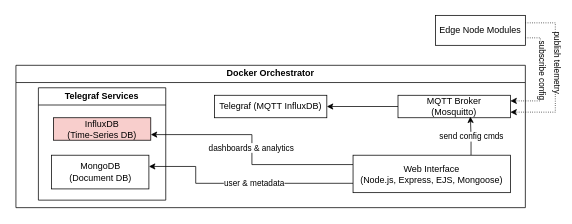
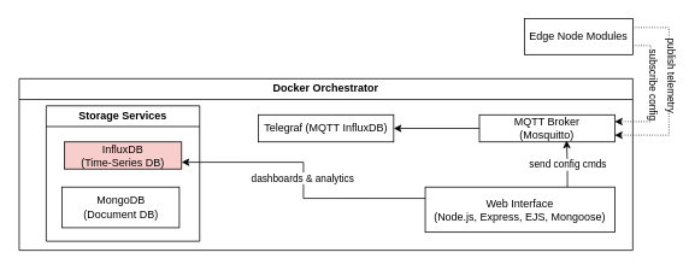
  <mxCell id="0" />
  <mxCell id="1" parent="0" />
  <mxCell id="2" value="Docker Orchestrator" style="swimlane;whiteSpace=wrap;html=1;" vertex="1" parent="1"><mxGeometry x="20" y="86.667" width="680" height="190" as="geometry" /></mxCell>
  <mxCell id="3" style="edgeStyle=orthogonalEdgeStyle;rounded=0;orthogonalLoop=1;jettySize=auto;html=1;exitX=0;exitY=0.5;exitDx=0;exitDy=0;entryX=1;entryY=0.5;entryDx=0;entryDy=0;" edge="1" parent="2" source="4" target="5"><mxGeometry relative="1" as="geometry" /></mxCell>
  <mxCell id="4" value="MQTT Broker&lt;div&gt;(Mosquitto)&lt;/div&gt;" style="rounded=0;whiteSpace=wrap;html=1;" vertex="1" parent="2"><mxGeometry x="510" y="40" width="150" height="30" as="geometry" /></mxCell>
  <mxCell id="5" value="Telegraf (MQTT InfluxDB)" style="rounded=0;whiteSpace=wrap;html=1;" vertex="1" parent="2"><mxGeometry x="265" y="40" width="150" height="30" as="geometry" /></mxCell>
- <mxCell id="6" value="Telegraf Services" style="swimlane;whiteSpace=wrap;html=1;" vertex="1" parent="2"><mxGeometry x="30" y="30" width="170" height="150" as="geometry" /></mxCell>
+ <mxCell id="6" value="Storage Services" style="swimlane;whiteSpace=wrap;html=1;" vertex="1" parent="2"><mxGeometry x="30" y="30" width="170" height="150" as="geometry" /></mxCell>
  <mxCell id="7" value="InfluxDB&lt;div&gt;(Time-Series DB)&lt;/div&gt;" style="rounded=0;whiteSpace=wrap;html=1;fillColor=#f8cecc;" vertex="1" parent="6"><mxGeometry x="20" y="40" width="130" height="30" as="geometry" /></mxCell>
  <mxCell id="8" value="MongoDB&lt;div&gt;(Document DB)&lt;/div&gt;" style="rounded=0;whiteSpace=wrap;html=1;" vertex="1" parent="6"><mxGeometry x="17.5" y="90" width="130" height="45" as="geometry" /></mxCell>
  <mxCell id="9" style="edgeStyle=orthogonalEdgeStyle;rounded=0;orthogonalLoop=1;jettySize=auto;html=1;exitX=0.75;exitY=0;exitDx=0;exitDy=0;entryX=0.644;entryY=0.948;entryDx=0;entryDy=0;entryPerimeter=0;" edge="1" parent="2" source="15" target="4"><mxGeometry relative="1" as="geometry" /></mxCell>
  <mxCell id="10" value="send config cmds" style="edgeLabel;html=1;align=center;verticalAlign=middle;resizable=0;points=[];" vertex="1" connectable="0" parent="9"><mxGeometry x="-0.053" relative="1" as="geometry"><mxPoint as="offset" /></mxGeometry></mxCell>
  <mxCell id="11" style="edgeStyle=orthogonalEdgeStyle;rounded=0;orthogonalLoop=1;jettySize=auto;html=1;exitX=0;exitY=0.25;exitDx=0;exitDy=0;entryX=1;entryY=0.75;entryDx=0;entryDy=0;" edge="1" parent="2" source="15" target="7"><mxGeometry relative="1" as="geometry" /></mxCell>
  <mxCell id="12" value="dashboards &amp;amp; analytics" style="edgeLabel;html=1;align=center;verticalAlign=middle;resizable=0;points=[];" vertex="1" connectable="0" parent="11"><mxGeometry x="0.019" y="2" relative="1" as="geometry"><mxPoint as="offset" /></mxGeometry></mxCell>
- <mxCell id="13" style="edgeStyle=orthogonalEdgeStyle;rounded=0;orthogonalLoop=1;jettySize=auto;html=1;exitX=0;exitY=0.75;exitDx=0;exitDy=0;" edge="1" parent="2" source="15" target="8"><mxGeometry relative="1" as="geometry"><Array as="points"><mxPoint x="240" y="158" /><mxPoint x="240" y="135" /></Array></mxGeometry></mxCell>
- <mxCell id="14" value="user &amp;amp; metadata" style="edgeLabel;html=1;align=center;verticalAlign=middle;resizable=0;points=[];" vertex="1" connectable="0" parent="13"><mxGeometry x="-0.104" y="-1" relative="1" as="geometry"><mxPoint as="offset" /></mxGeometry></mxCell>
  <mxCell id="15" value="Web Interface&lt;div&gt;(Node.js, Express, EJS, Mongoose)&lt;/div&gt;" style="rounded=0;whiteSpace=wrap;html=1;" vertex="1" parent="2"><mxGeometry x="450" y="120" width="210" height="50" as="geometry" /></mxCell>
  <mxCell id="16" style="edgeStyle=orthogonalEdgeStyle;rounded=0;orthogonalLoop=1;jettySize=auto;html=1;exitX=1;exitY=0.75;exitDx=0;exitDy=0;entryX=1;entryY=0.25;entryDx=0;entryDy=0;dashed=1;dashPattern=1 2;" edge="1" parent="1" source="20" target="4"><mxGeometry relative="1" as="geometry" /></mxCell>
  <mxCell id="17" value="subscribe config" style="edgeLabel;html=1;align=center;verticalAlign=middle;resizable=0;points=[];textDirection=vertical-lr;" vertex="1" connectable="0" parent="16"><mxGeometry x="-0.14" relative="1" as="geometry"><mxPoint as="offset" /></mxGeometry></mxCell>
  <mxCell id="18" style="edgeStyle=orthogonalEdgeStyle;rounded=0;orthogonalLoop=1;jettySize=auto;html=1;exitX=1;exitY=0.25;exitDx=0;exitDy=0;entryX=1;entryY=0.75;entryDx=0;entryDy=0;dashed=1;dashPattern=1 2;" edge="1" parent="1" source="20" target="4"><mxGeometry relative="1" as="geometry"><Array as="points"><mxPoint x="740" y="30" /><mxPoint x="740" y="149" /></Array></mxGeometry></mxCell>
  <mxCell id="19" value="publish telemetry" style="edgeLabel;html=1;align=center;verticalAlign=middle;resizable=0;points=[];textDirection=vertical-lr;" vertex="1" connectable="0" parent="18"><mxGeometry x="-0.161" relative="1" as="geometry"><mxPoint as="offset" /></mxGeometry></mxCell>
  <mxCell id="20" value="Edge Node Modules" style="rounded=0;whiteSpace=wrap;html=1;" vertex="1" parent="1"><mxGeometry x="580" y="20" width="120" height="40" as="geometry" /></mxCell>
